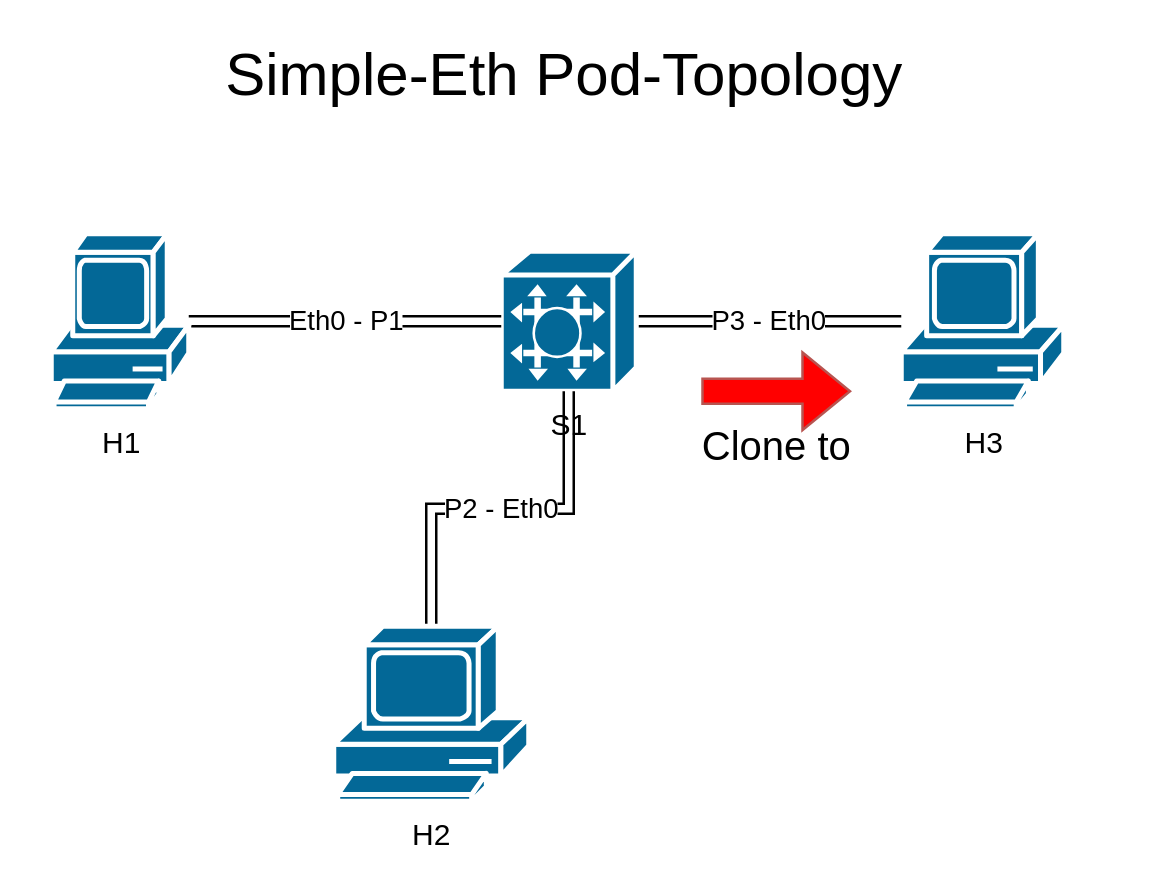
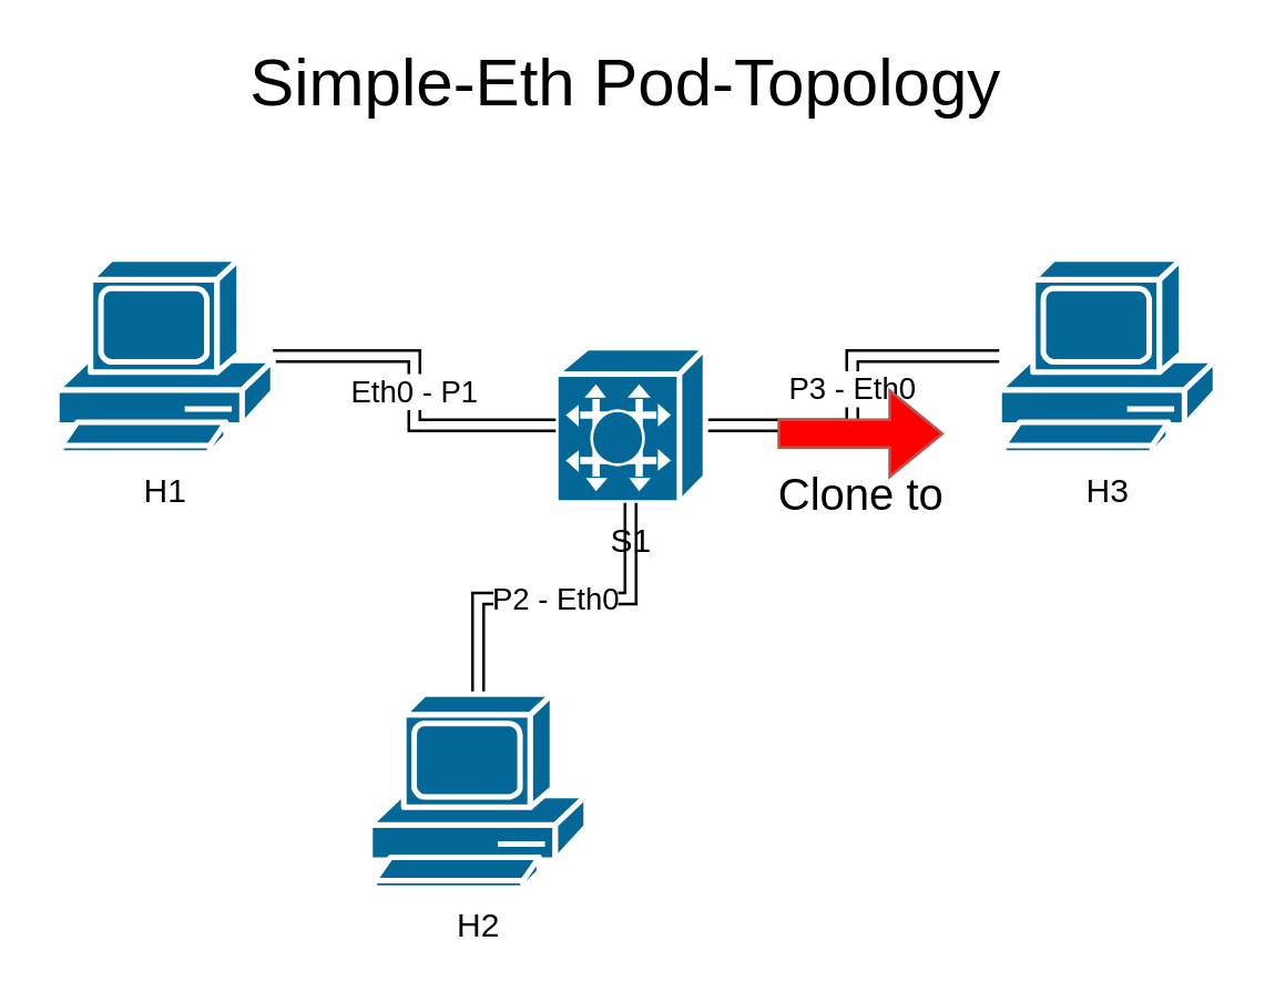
  <mxCell id="0" />
  <mxCell id="1" parent="0" />
  <mxCell id="2" value="P3 - Eth0" style="edgeStyle=orthogonalEdgeStyle;shape=link;rounded=0;orthogonalLoop=1;jettySize=auto;html=1;" edge="1" parent="1" source="3" target="8"><mxGeometry relative="1" as="geometry" /></mxCell>
- <mxCell id="3" value="&lt;div&gt;S1&lt;/div&gt;" style="shape=mxgraph.cisco.switches.programmable_switch;sketch=0;html=1;pointerEvents=1;dashed=0;fillColor=#036897;strokeColor=#ffffff;strokeWidth=2;verticalLabelPosition=bottom;verticalAlign=top;align=center;outlineConnect=0;" vertex="1" parent="1"><mxGeometry x="200" y="100" width="54" height="56" as="geometry" /></mxCell>
+ <mxCell id="3" value="&lt;div&gt;S1&lt;/div&gt;" style="shape=mxgraph.cisco.switches.programmable_switch;sketch=0;html=1;pointerEvents=1;dashed=0;fillColor=#036897;strokeColor=#ffffff;strokeWidth=2;verticalLabelPosition=bottom;verticalAlign=top;align=center;outlineConnect=0;" vertex="1" parent="1"><mxGeometry x="200" y="125" width="54" height="56" as="geometry" /></mxCell>
  <mxCell id="4" value="Eth0 - P1" style="edgeStyle=orthogonalEdgeStyle;shape=link;rounded=0;orthogonalLoop=1;jettySize=auto;html=1;" edge="1" parent="1" source="5" target="3"><mxGeometry relative="1" as="geometry" /></mxCell>
- <mxCell id="5" value="H1" style="shape=mxgraph.cisco.computers_and_peripherals.pc;sketch=0;html=1;pointerEvents=1;dashed=0;fillColor=#036897;strokeColor=#ffffff;strokeWidth=2;verticalLabelPosition=bottom;verticalAlign=top;align=center;outlineConnect=0;" vertex="1" parent="1"><mxGeometry x="20" y="93" width="55" height="70" as="geometry" /></mxCell>
+ <mxCell id="5" value="H1" style="shape=mxgraph.cisco.computers_and_peripherals.pc;sketch=0;html=1;pointerEvents=1;dashed=0;fillColor=#036897;strokeColor=#ffffff;strokeWidth=2;verticalLabelPosition=bottom;verticalAlign=top;align=center;outlineConnect=0;" vertex="1" parent="1"><mxGeometry x="20" y="93" width="78" height="70" as="geometry" /></mxCell>
  <mxCell id="6" value="P2 - Eth0" style="edgeStyle=orthogonalEdgeStyle;shape=link;rounded=0;orthogonalLoop=1;jettySize=auto;html=1;" edge="1" parent="1" source="7" target="3"><mxGeometry relative="1" as="geometry" /></mxCell>
  <mxCell id="7" value="&lt;div&gt;H2&lt;/div&gt;&lt;div&gt;&lt;br&gt;&lt;/div&gt;" style="shape=mxgraph.cisco.computers_and_peripherals.pc;sketch=0;html=1;pointerEvents=1;dashed=0;fillColor=#036897;strokeColor=#ffffff;strokeWidth=2;verticalLabelPosition=bottom;verticalAlign=top;align=center;outlineConnect=0;" vertex="1" parent="1"><mxGeometry x="133" y="250" width="78" height="70" as="geometry" /></mxCell>
- <mxCell id="8" value="&lt;div&gt;H3&lt;/div&gt;&lt;div&gt;&lt;br&gt;&lt;/div&gt;" style="shape=mxgraph.cisco.computers_and_peripherals.pc;sketch=0;html=1;pointerEvents=1;dashed=0;fillColor=#036897;strokeColor=#ffffff;strokeWidth=2;verticalLabelPosition=bottom;verticalAlign=top;align=center;outlineConnect=0;" vertex="1" parent="1"><mxGeometry x="360" y="93" width="65" height="70" as="geometry" /></mxCell>
+ <mxCell id="8" value="&lt;div&gt;H3&lt;/div&gt;&lt;div&gt;&lt;br&gt;&lt;/div&gt;" style="shape=mxgraph.cisco.computers_and_peripherals.pc;sketch=0;html=1;pointerEvents=1;dashed=0;fillColor=#036897;strokeColor=#ffffff;strokeWidth=2;verticalLabelPosition=bottom;verticalAlign=top;align=center;outlineConnect=0;" vertex="1" parent="1"><mxGeometry x="360" y="93" width="78" height="70" as="geometry" /></mxCell>
  <mxCell id="9" value="&lt;font style=&quot;font-size: 24px&quot;&gt;Simple-Eth Pod-Topology&lt;/font&gt;" style="text;html=1;align=center;verticalAlign=middle;resizable=0;points=[];autosize=1;strokeColor=none;fillColor=none;" vertex="1" parent="1"><mxGeometry x="70" y="20" width="310" height="20" as="geometry" /></mxCell>
  <mxCell id="10" value="" style="shape=flexArrow;endArrow=classic;html=1;rounded=0;fontSize=24;fillColor=#FF0000;strokeColor=#b85450;" edge="1" parent="1"><mxGeometry width="50" height="50" relative="1" as="geometry"><mxPoint x="280" y="156" as="sourcePoint" /><mxPoint x="340" y="156" as="targetPoint" /></mxGeometry></mxCell>
  <mxCell id="11" value="&lt;font style=&quot;font-size: 16px&quot;&gt;Clone to&lt;br&gt;&lt;/font&gt;" style="text;html=1;align=center;verticalAlign=middle;resizable=0;points=[];autosize=1;strokeColor=none;fillColor=none;fontSize=24;" vertex="1" parent="1"><mxGeometry x="275" y="156" width="70" height="40" as="geometry" /></mxCell>
